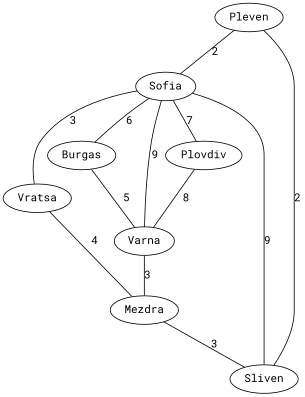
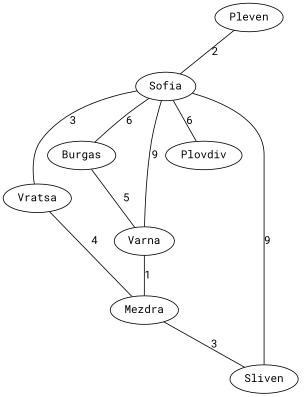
  digraph {
    fontname="Roboto Mono"
    node [fontname="Roboto Mono"]
    edge [dir=none fontname="Roboto Mono"]
    Sofia
    Burgas
    Vratsa
    Plovdiv
    Varna
    Mezdra
    Sliven
    Pleven
    Sofia -> Burgas [label=6]
    Sofia -> Vratsa [label=3]
-   Sofia -> Plovdiv [label=7]
+   Sofia -> Plovdiv [label=6]
    Burgas -> Varna [label=5]
    Vratsa -> Mezdra [label=4]
-   Plovdiv -> Varna [label=8]
    Varna -> Sofia [label=9]
-   Varna -> Mezdra [label=3]
+   Varna -> Mezdra [label=1]
    Mezdra -> Sliven [label=3]
    Sliven -> Sofia [label=9]
    Pleven -> Sofia [label=2]
-   Pleven -> Sliven [label=2]
  }
